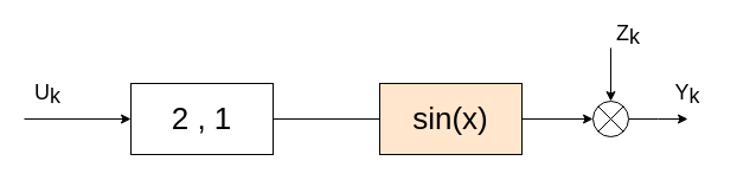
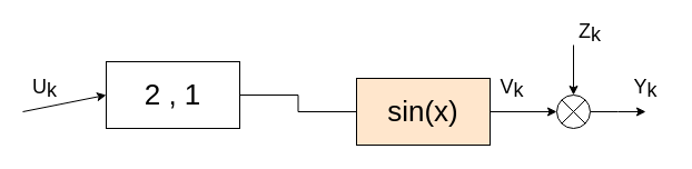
  <mxCell id="0" />
  <mxCell id="1" parent="0" />
  <mxCell id="2" style="edgeStyle=orthogonalEdgeStyle;rounded=0;orthogonalLoop=1;jettySize=auto;html=1;exitX=1;exitY=0.5;exitDx=0;exitDy=0;entryX=0;entryY=0.5;entryDx=0;entryDy=0;endArrow=none;" edge="1" parent="1" source="3" target="5"><mxGeometry relative="1" as="geometry" /></mxCell>
- <mxCell id="3" value="&lt;font style=&quot;font-size: 26px&quot;&gt;2 , 1&lt;/font&gt;" style="rounded=0;whiteSpace=wrap;html=1;" vertex="1" parent="1"><mxGeometry x="110" y="70" width="120" height="60" as="geometry" /></mxCell>
+ <mxCell id="3" value="&lt;font style=&quot;font-size: 26px&quot;&gt;2 , 1&lt;/font&gt;" style="rounded=0;whiteSpace=wrap;html=1;" vertex="1" parent="1"><mxGeometry x="95" y="55" width="120" height="60" as="geometry" /></mxCell>
  <mxCell id="4" style="edgeStyle=orthogonalEdgeStyle;rounded=0;orthogonalLoop=1;jettySize=auto;html=1;exitX=1;exitY=0.5;exitDx=0;exitDy=0;entryX=0;entryY=0.5;entryDx=0;entryDy=0;" edge="1" parent="1" source="5" target="10"><mxGeometry relative="1" as="geometry" /></mxCell>
  <mxCell id="5" value="&lt;font style=&quot;font-size: 26px&quot;&gt;sin(x)&lt;/font&gt;" style="rounded=0;whiteSpace=wrap;html=1;fillColor=#ffe6cc;" vertex="1" parent="1"><mxGeometry x="320" y="70" width="120" height="60" as="geometry" /></mxCell>
  <mxCell id="6" value="" style="endArrow=classic;html=1;entryX=0;entryY=0.5;entryDx=0;entryDy=0;" edge="1" parent="1" target="3"><mxGeometry width="50" height="50" relative="1" as="geometry"><mxPoint x="20" y="100" as="sourcePoint" /><mxPoint x="50" y="80" as="targetPoint" /></mxGeometry></mxCell>
  <mxCell id="7" value="&lt;font style=&quot;font-size: 18px&quot;&gt;U&lt;/font&gt;&lt;sub style=&quot;font-size: 18px&quot;&gt;&lt;font style=&quot;font-size: 18px&quot;&gt;k&lt;/font&gt;&lt;br&gt;&lt;/sub&gt;" style="text;html=1;strokeColor=none;fillColor=none;align=center;verticalAlign=middle;whiteSpace=wrap;rounded=0;" vertex="1" parent="1"><mxGeometry x="20" y="70" width="40" height="20" as="geometry" /></mxCell>
+ <mxCell id="8" value="&lt;font style=&quot;font-size: 18px&quot;&gt;V&lt;/font&gt;&lt;sub style=&quot;font-size: 18px&quot;&gt;&lt;font style=&quot;font-size: 18px&quot;&gt;k&lt;/font&gt;&lt;br&gt;&lt;/sub&gt;" style="text;html=1;strokeColor=none;fillColor=none;align=center;verticalAlign=middle;whiteSpace=wrap;rounded=0;" vertex="1" parent="1"><mxGeometry x="440" y="70" width="40" height="20" as="geometry" /></mxCell>
  <mxCell id="9" style="edgeStyle=orthogonalEdgeStyle;rounded=0;orthogonalLoop=1;jettySize=auto;html=1;exitX=1;exitY=0.5;exitDx=0;exitDy=0;" edge="1" parent="1" source="10"><mxGeometry relative="1" as="geometry"><mxPoint x="580" y="100" as="targetPoint" /></mxGeometry></mxCell>
  <mxCell id="10" value="" style="shape=sumEllipse;perimeter=ellipsePerimeter;whiteSpace=wrap;html=1;backgroundOutline=1;" vertex="1" parent="1"><mxGeometry x="500" y="85" width="30" height="30" as="geometry" /></mxCell>
  <mxCell id="11" value="" style="endArrow=classic;html=1;entryX=0.5;entryY=0;entryDx=0;entryDy=0;" edge="1" parent="1" target="10"><mxGeometry width="50" height="50" relative="1" as="geometry"><mxPoint x="515" y="40" as="sourcePoint" /><mxPoint x="440" y="210" as="targetPoint" /></mxGeometry></mxCell>
  <mxCell id="12" value="&lt;font style=&quot;font-size: 18px&quot;&gt;Z&lt;/font&gt;&lt;sub style=&quot;font-size: 18px&quot;&gt;&lt;font style=&quot;font-size: 18px&quot;&gt;k&lt;/font&gt;&lt;br&gt;&lt;/sub&gt;" style="text;html=1;strokeColor=none;fillColor=none;align=center;verticalAlign=middle;whiteSpace=wrap;rounded=0;" vertex="1" parent="1"><mxGeometry x="510" y="20" width="40" height="20" as="geometry" /></mxCell>
  <mxCell id="13" value="&lt;font style=&quot;font-size: 18px&quot;&gt;Y&lt;/font&gt;&lt;sub style=&quot;font-size: 18px&quot;&gt;&lt;font style=&quot;font-size: 18px&quot;&gt;k&lt;/font&gt;&lt;br&gt;&lt;/sub&gt;" style="text;html=1;strokeColor=none;fillColor=none;align=center;verticalAlign=middle;whiteSpace=wrap;rounded=0;" vertex="1" parent="1"><mxGeometry x="560" y="70" width="40" height="20" as="geometry" /></mxCell>
